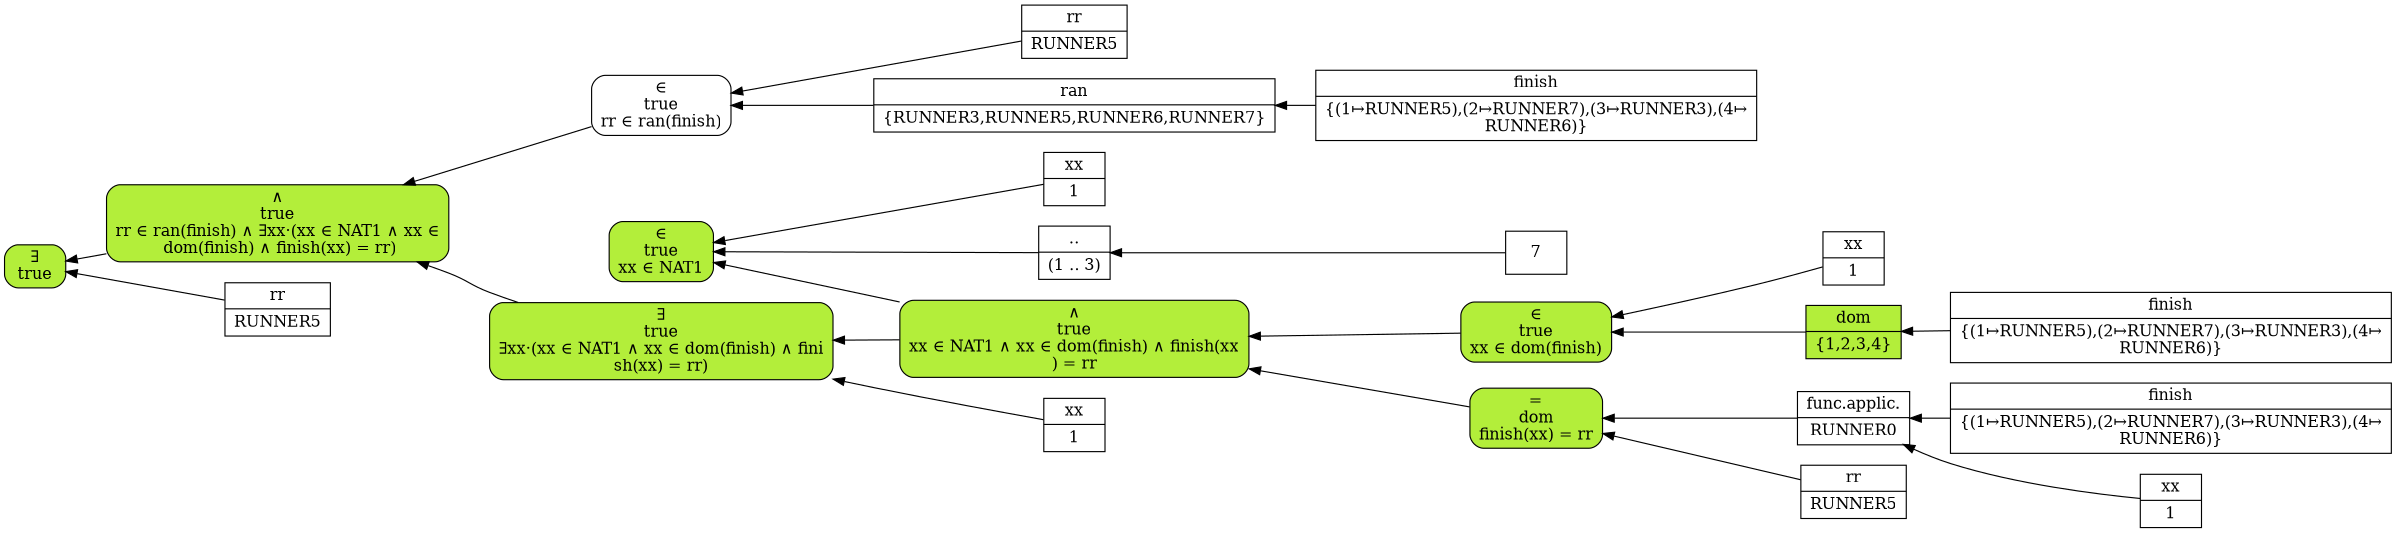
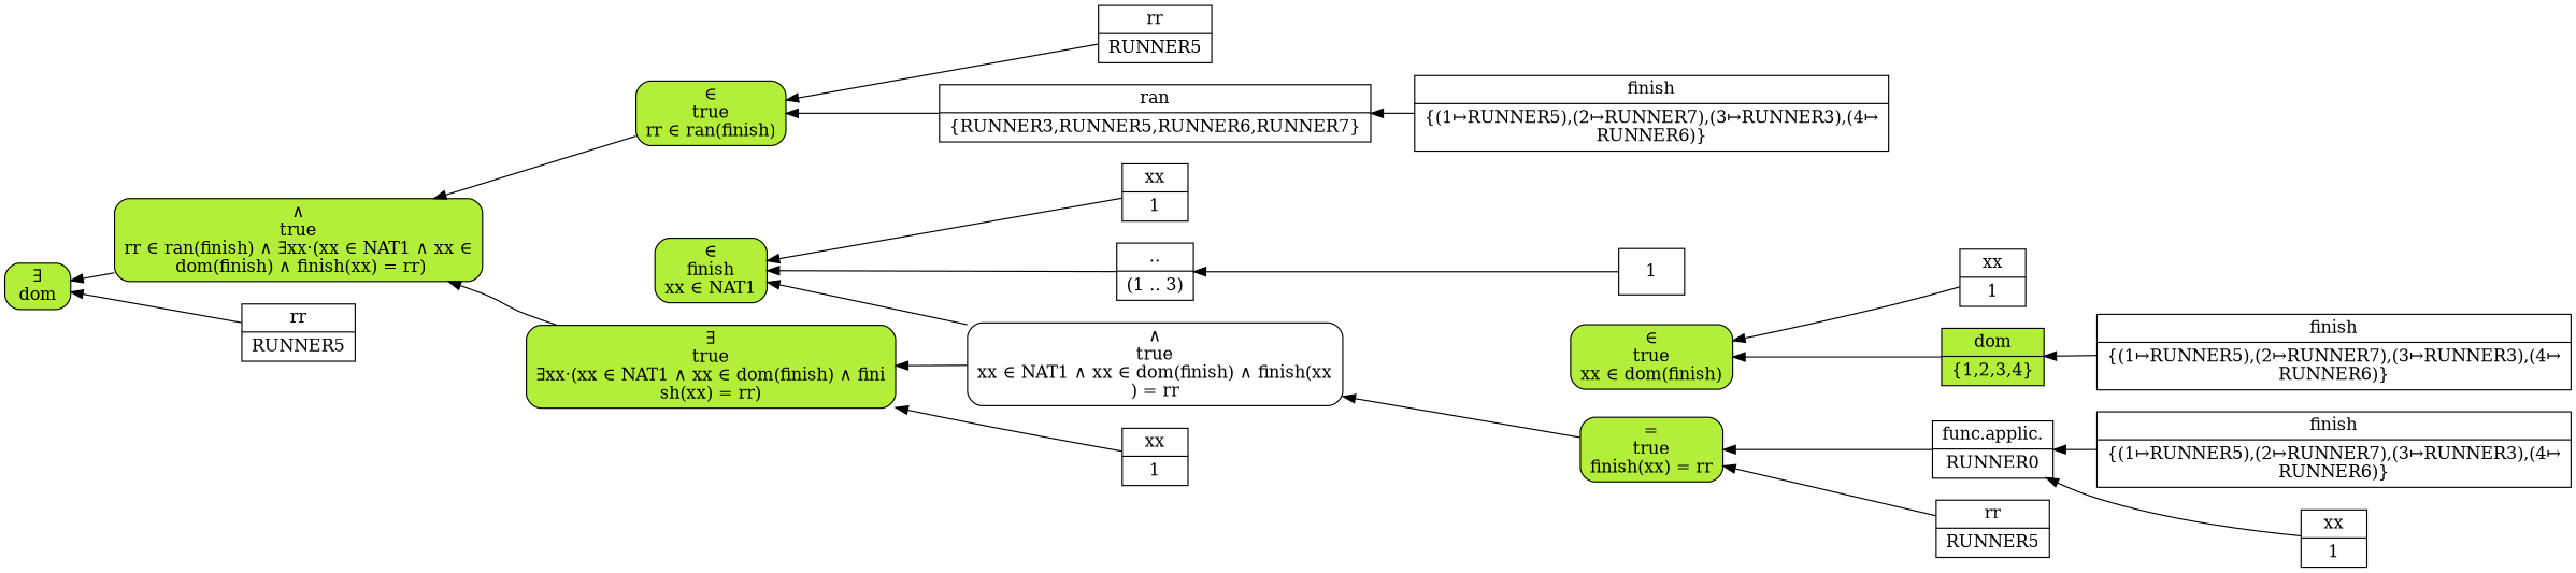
  digraph {
    rankdir=RL
    node [fillcolor=white shape=record style=filled]
-   n1 [fillcolor=olivedrab2 label="&exist;\ntrue" shape=rect style="filled,rounded"]
+   n1 [fillcolor=olivedrab2 label="&exist;\ndom" shape=rect style="filled,rounded"]
    n2 [fillcolor=olivedrab2 label="&and;\ntrue\nrr &#8712; ran(finish) &and; &exist;xx&#183;(xx &#8712; NAT1 &and; xx &#8712;\n dom(finish) &and; finish(xx) = rr)" shape=rect style="filled,rounded"]
-   n3 [label="&#8712;\ntrue\nrr &#8712; ran(finish)" shape=rect style="filled,rounded"]
+   n3 [fillcolor=olivedrab2 label="&#8712;\ntrue\nrr &#8712; ran(finish)" shape=rect style="filled,rounded"]
    n4 [label="rr|RUNNER5"]
    n5 [label="ran|\{RUNNER3,RUNNER5,RUNNER6,RUNNER7\}"]
    n6 [label="finish|\{(1&#8614;RUNNER5),(2&#8614;RUNNER7),(3&#8614;RUNNER3),(4&#8614;\nRUNNER6)\}"]
    n7 [fillcolor=olivedrab2 label="&exist;\ntrue\n&exist;xx&#183;(xx &#8712; NAT1 &and; xx &#8712; dom(finish) &and; fini\nsh(xx) = rr)" shape=rect style="filled,rounded"]
-   n8 [fillcolor=olivedrab2 label="&and;\ntrue\nxx &#8712; NAT1 &and; xx &#8712; dom(finish) &and; finish(xx\n) = rr" shape=rect style="filled,rounded"]
-   n9 [fillcolor=olivedrab2 label="&#8712;\ntrue\nxx &#8712; NAT1" shape=rect style="filled,rounded"]
+   n8 [label="&and;\ntrue\nxx &#8712; NAT1 &and; xx &#8712; dom(finish) &and; finish(xx\n) = rr" shape=rect style="filled,rounded"]
+   n9 [fillcolor=olivedrab2 label="&#8712;\nfinish\nxx &#8712; NAT1" shape=rect style="filled,rounded"]
    n10 [label="xx|1"]
    n11 [label="&#8229;|(1 &#8229; 3)"]
-   n12 [label=7]
+   n12 [label=1]
    n13 [fillcolor=olivedrab2 label="&#8712;\ntrue\nxx &#8712; dom(finish)" shape=rect style="filled,rounded"]
    n14 [label="xx|1"]
    n15 [fillcolor=olivedrab2 label="dom|\{1,2,3,4\}"]
    n16 [label="finish|\{(1&#8614;RUNNER5),(2&#8614;RUNNER7),(3&#8614;RUNNER3),(4&#8614;\nRUNNER6)\}"]
-   n17 [fillcolor=olivedrab2 label="=\ndom\nfinish(xx) = rr" shape=rect style="filled,rounded"]
+   n17 [fillcolor=olivedrab2 label="=\ntrue\nfinish(xx) = rr" shape=rect style="filled,rounded"]
    n18 [label="func.applic.|RUNNER0"]
    n19 [label="finish|\{(1&#8614;RUNNER5),(2&#8614;RUNNER7),(3&#8614;RUNNER3),(4&#8614;\nRUNNER6)\}"]
    n20 [label="xx|1"]
    n21 [label="rr|RUNNER5"]
    n22 [label="xx|1"]
    n23 [label="rr|RUNNER5"]
    n2 -> n1
    n3 -> n2
    n4 -> n3
    n5 -> n3
    n6 -> n5
    n7 -> n2
    n8 -> n7
    n8 -> n9
    n10 -> n9
    n11 -> n9
    n12 -> n11
-   n13 -> n8
    n14 -> n13
    n15 -> n13
    n16 -> n15
    n17 -> n8
    n18 -> n17
    n19 -> n18
    n20 -> n18
    n21 -> n17
    n22 -> n7
    n23 -> n1
  }
